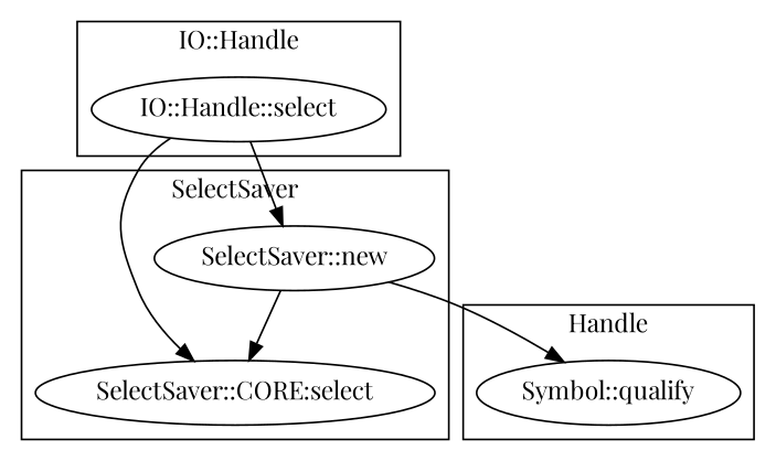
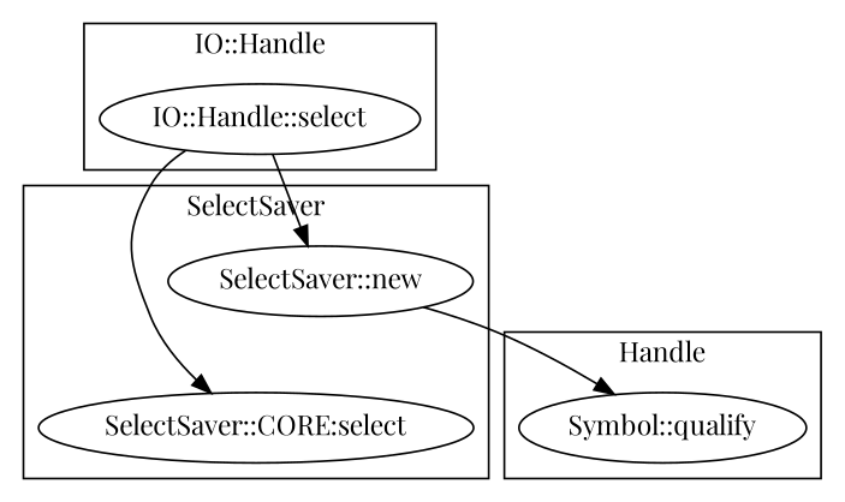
  digraph {
    fontname="Playfair Display"
    node [fontname="Playfair Display"]
    edge [fontname="Playfair Display"]
    "Symbol::qualify"
    n2 [label="IO::Handle::select"]
    "SelectSaver::CORE:select"
    "SelectSaver::new"
    subgraph cluster_1 {
      label=Handle
      "Symbol::qualify"
    }
    subgraph cluster_2 {
      label="IO::Handle"
      n2
    }
    subgraph cluster_3 {
      label=SelectSaver
      "SelectSaver::CORE:select"
      "SelectSaver::new"
    }
    n2 -> "SelectSaver::CORE:select"
    n2 -> "SelectSaver::new"
    "SelectSaver::new" -> "Symbol::qualify"
-   "SelectSaver::new" -> "SelectSaver::CORE:select"
  }
